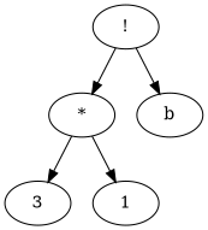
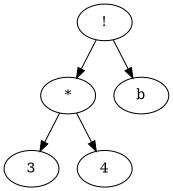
  digraph {
    rankdir=TB
    n1 [label="!"]
    n2 [label="*"]
    b
    n4 [label=3]
-   n5 [label=1]
+   n5 [label=4]
    n1 -> n2
    n1 -> b
    n2 -> n4
    n2 -> n5
  }
